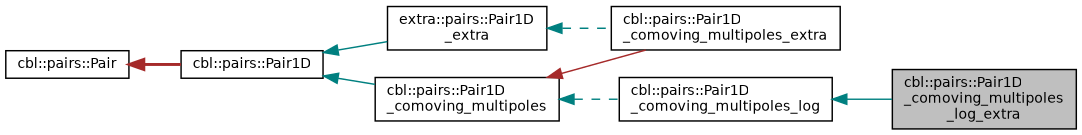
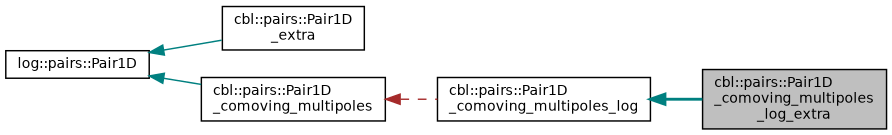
  digraph {
    rankdir=LR
    node [color=black fillcolor=white fontname=Helvetica fontsize=10 shape=record style=filled]
    edge [color=teal dir=back fontname=Helvetica fontsize=10 labelfontname=Helvetica labelfontsize=10 style=solid]
    n1 [fillcolor=grey75 fontcolor=black height=0.2 label="cbl::pairs::Pair1D\l_comoving_multipoles\l_log_extra" width=0.4]
-   n2 [height=0.2 label="cbl::pairs::Pair1D\l_comoving_multipoles_extra" width=0.4]
-   n3 [height=0.2 label="extra::pairs::Pair1D\l_extra" width=0.4]
-   n4 [height=0.2 label="cbl::pairs::Pair1D" width=0.4]
+   n3 [height=0.2 label="cbl::pairs::Pair1D\l_extra" width=0.4]
+   n4 [height=0.2 label="log::pairs::Pair1D" width=0.4]
    n5 [height=0.2 label="cbl::pairs::Pair1D\l_comoving_multipoles" width=0.4]
    n6 [height=0.2 label="cbl::pairs::Pair1D\l_comoving_multipoles_log" width=0.4]
-   n7 [height=0.2 label="cbl::pairs::Pair" width=0.4]
-   n3 -> n2 [style=dashed]
    n4 -> n3
    n4 -> n5
-   n5 -> n2 [color=brown]
-   n5 -> n6 [style=dashed]
-   n6 -> n1
-   n7 -> n4 [color=brown style=bold]
+   n5 -> n6 [color=brown style=dashed]
+   n6 -> n1 [style=bold]
  }
